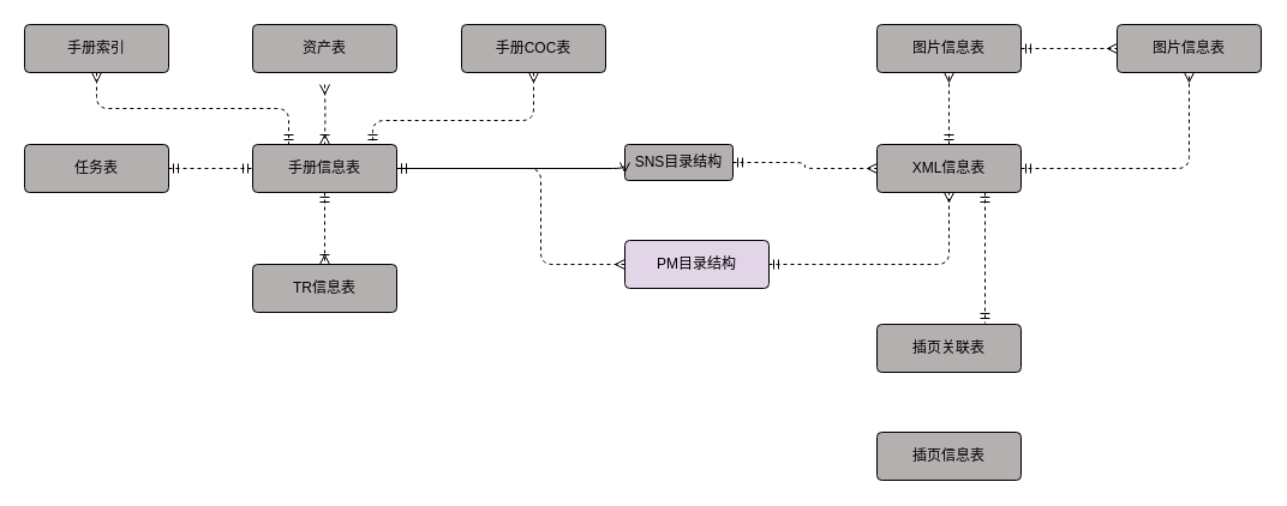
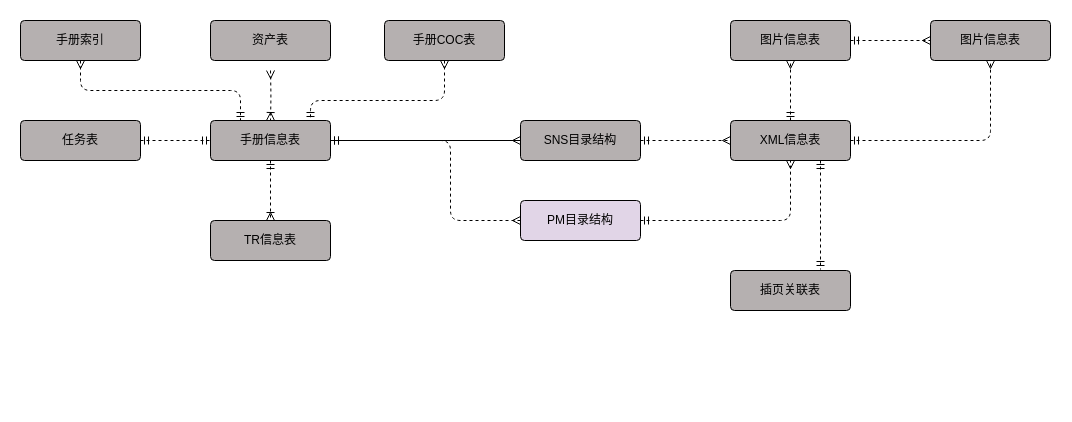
  <mxCell id="0" />
  <mxCell id="1" parent="0" />
  <mxCell id="2" value="手册信息表" style="rounded=1;arcSize=10;whiteSpace=wrap;html=1;align=center;fillColor=#b5b0b0;" vertex="1" parent="1"><mxGeometry x="210" y="120" width="120" height="40" as="geometry" /></mxCell>
  <mxCell id="3" value="资产表" style="rounded=1;arcSize=10;whiteSpace=wrap;html=1;align=center;fillColor=#b5b0b0;" vertex="1" parent="1"><mxGeometry x="210" y="20" width="120" height="40" as="geometry" /></mxCell>
  <mxCell id="4" value="手册索引" style="rounded=1;arcSize=10;whiteSpace=wrap;html=1;align=center;fillColor=#b5b0b0;" vertex="1" parent="1"><mxGeometry x="20" y="20" width="120" height="40" as="geometry" /></mxCell>
  <mxCell id="5" value="任务表" style="rounded=1;arcSize=10;whiteSpace=wrap;html=1;align=center;fillColor=#b5b0b0;" vertex="1" parent="1"><mxGeometry x="20" y="120" width="120" height="40" as="geometry" /></mxCell>
  <mxCell id="6" value="TR信息表" style="rounded=1;arcSize=10;whiteSpace=wrap;html=1;align=center;fillColor=#b5b0b0;" vertex="1" parent="1"><mxGeometry x="210" y="220" width="120" height="40" as="geometry" /></mxCell>
  <mxCell id="7" value="手册COC表" style="rounded=1;arcSize=10;whiteSpace=wrap;html=1;align=center;fillColor=#b5b0b0;" vertex="1" parent="1"><mxGeometry x="384" y="20" width="120" height="40" as="geometry" /></mxCell>
  <mxCell id="8" value="" style="edgeStyle=orthogonalEdgeStyle;html=1;endArrow=ERoneToMany;startArrow=ERmany;labelBackgroundColor=none;fontFamily=Verdana;fontSize=12;align=left;dashed=1;startFill=0;entryX=0.5;entryY=0;entryDx=0;entryDy=0;" edge="1" parent="1" target="2"><mxGeometry width="100" height="100" relative="1" as="geometry"><mxPoint x="270" y="70" as="sourcePoint" /><mxPoint x="220" y="0" as="targetPoint" /></mxGeometry></mxCell>
  <mxCell id="9" value="" style="edgeStyle=orthogonalEdgeStyle;html=1;endArrow=ERmandOne;startArrow=ERmany;labelBackgroundColor=none;fontFamily=Verdana;fontSize=12;align=left;exitX=0.5;exitY=1;dashed=1;exitDx=0;exitDy=0;startFill=0;entryX=0.25;entryY=0;entryDx=0;entryDy=0;endFill=0;" edge="1" parent="1" source="4" target="2"><mxGeometry width="100" height="100" relative="1" as="geometry"><mxPoint x="-127" y="-115" as="sourcePoint" /><mxPoint x="175" y="0" as="targetPoint" /></mxGeometry></mxCell>
  <mxCell id="10" value="" style="edgeStyle=orthogonalEdgeStyle;html=1;endArrow=ERmandOne;startArrow=ERmany;labelBackgroundColor=none;fontFamily=Verdana;fontSize=12;align=left;exitX=0.5;exitY=1;dashed=1;exitDx=0;exitDy=0;startFill=0;entryX=0.93;entryY=-0.071;entryDx=0;entryDy=0;entryPerimeter=0;endFill=0;" edge="1" parent="1" source="7"><mxGeometry width="100" height="100" relative="1" as="geometry"><mxPoint x="422.6" y="-151.45" as="sourcePoint" /><mxPoint x="310" y="120" as="targetPoint" /><Array as="points"><mxPoint x="444" y="100" /><mxPoint x="310" y="100" /></Array></mxGeometry></mxCell>
  <mxCell id="11" style="edgeStyle=orthogonalEdgeStyle;html=1;entryX=0;entryY=0.5;labelBackgroundColor=none;startArrow=ERmandOne;endArrow=ERmandOne;fontFamily=Verdana;fontSize=12;align=left;exitX=1;exitY=0.5;exitDx=0;exitDy=0;entryDx=0;entryDy=0;dashed=1;endFill=0;" edge="1" parent="1" source="5" target="2"><mxGeometry relative="1" as="geometry"><mxPoint x="30" y="25" as="sourcePoint" /><mxPoint x="130" y="25" as="targetPoint" /></mxGeometry></mxCell>
  <mxCell id="12" value="" style="edgeStyle=orthogonalEdgeStyle;html=1;endArrow=ERoneToMany;startArrow=ERmandOne;labelBackgroundColor=none;fontFamily=Verdana;fontSize=12;align=left;exitX=0.5;exitY=1;entryX=0.5;entryY=0;dashed=1;exitDx=0;exitDy=0;entryDx=0;entryDy=0;" edge="1" parent="1" source="2" target="6"><mxGeometry width="100" height="100" relative="1" as="geometry"><mxPoint x="220" y="50" as="sourcePoint" /><mxPoint x="220" y="150" as="targetPoint" /></mxGeometry></mxCell>
- <mxCell id="13" value="SNS目录结构" style="rounded=1;arcSize=10;whiteSpace=wrap;html=1;align=center;fillColor=#b5b0b0;" vertex="1" parent="1"><mxGeometry x="520" y="120" width="90" height="30" as="geometry" /></mxCell>
+ <mxCell id="13" value="SNS目录结构" style="rounded=1;arcSize=10;whiteSpace=wrap;html=1;align=center;fillColor=#b5b0b0;" vertex="1" parent="1"><mxGeometry x="520" y="120" width="120" height="40" as="geometry" /></mxCell>
  <mxCell id="14" value="PM目录结构" style="rounded=1;arcSize=10;whiteSpace=wrap;html=1;align=center;fillColor=#e1d5e7;" vertex="1" parent="1"><mxGeometry x="520" y="200" width="120" height="40" as="geometry" /></mxCell>
  <mxCell id="15" value="" style="edgeStyle=orthogonalEdgeStyle;html=1;endArrow=ERmandOne;startArrow=ERmany;labelBackgroundColor=none;fontFamily=Verdana;fontSize=12;align=left;exitX=0;exitY=0.5;dashed=0;exitDx=0;exitDy=0;startFill=0;entryX=1;entryY=0.5;entryDx=0;entryDy=0;endFill=0;" edge="1" parent="1" source="13" target="2"><mxGeometry width="100" height="100" relative="1" as="geometry"><mxPoint x="454" y="70" as="sourcePoint" /><mxPoint x="320" y="130" as="targetPoint" /><Array as="points"><mxPoint x="520" y="140" /></Array></mxGeometry></mxCell>
  <mxCell id="16" value="" style="edgeStyle=orthogonalEdgeStyle;html=1;endArrow=ERmandOne;startArrow=ERmany;labelBackgroundColor=none;fontFamily=Verdana;fontSize=12;align=left;dashed=1;startFill=0;entryX=1;entryY=0.5;entryDx=0;entryDy=0;endFill=0;" edge="1" parent="1" source="14" target="2"><mxGeometry width="100" height="100" relative="1" as="geometry"><mxPoint x="530" y="150" as="sourcePoint" /><mxPoint x="340" y="150" as="targetPoint" /><Array as="points"><mxPoint x="450" y="220" /><mxPoint x="450" y="140" /></Array></mxGeometry></mxCell>
  <mxCell id="17" value="XML信息表" style="rounded=1;arcSize=10;whiteSpace=wrap;html=1;align=center;fillColor=#b5b0b0;" vertex="1" parent="1"><mxGeometry x="730" y="120" width="120" height="40" as="geometry" /></mxCell>
  <mxCell id="18" value="" style="edgeStyle=orthogonalEdgeStyle;html=1;endArrow=ERmany;startArrow=ERmandOne;labelBackgroundColor=none;fontFamily=Verdana;fontSize=12;align=left;exitX=1;exitY=0.5;exitDx=0;exitDy=0;dashed=1;endFill=0;entryX=0;entryY=0.5;entryDx=0;entryDy=0;" edge="1" parent="1" source="13" target="17"><mxGeometry width="100" height="100" relative="1" as="geometry"><mxPoint x="630" y="-45" as="sourcePoint" /><mxPoint x="680" y="-45" as="targetPoint" /></mxGeometry></mxCell>
  <mxCell id="19" value="图片信息表" style="rounded=1;arcSize=10;whiteSpace=wrap;html=1;align=center;fillColor=#b5b0b0;" vertex="1" parent="1"><mxGeometry x="730" y="20" width="120" height="40" as="geometry" /></mxCell>
  <mxCell id="20" value="" style="edgeStyle=orthogonalEdgeStyle;html=1;endArrow=ERmany;startArrow=ERmandOne;labelBackgroundColor=none;fontFamily=Verdana;fontSize=12;align=left;exitX=0.5;exitY=0;exitDx=0;exitDy=0;dashed=1;endFill=0;" edge="1" parent="1" source="17" target="19"><mxGeometry width="100" height="100" relative="1" as="geometry"><mxPoint x="745" y="-80" as="sourcePoint" /><mxPoint x="745" y="-160" as="targetPoint" /></mxGeometry></mxCell>
  <mxCell id="21" value="图片信息表" style="rounded=1;arcSize=10;whiteSpace=wrap;html=1;align=center;fillColor=#b5b0b0;" vertex="1" parent="1"><mxGeometry x="930" y="20" width="120" height="40" as="geometry" /></mxCell>
  <mxCell id="22" value="" style="edgeStyle=orthogonalEdgeStyle;html=1;endArrow=ERmany;startArrow=ERmandOne;labelBackgroundColor=none;fontFamily=Verdana;fontSize=12;align=left;entryX=0;entryY=0.5;entryDx=0;entryDy=0;dashed=1;endFill=0;exitX=1;exitY=0.5;exitDx=0;exitDy=0;" edge="1" parent="1" source="19" target="21"><mxGeometry width="100" height="100" relative="1" as="geometry"><mxPoint x="810" y="-195" as="sourcePoint" /><mxPoint x="960" y="-195" as="targetPoint" /></mxGeometry></mxCell>
  <mxCell id="23" value="" style="edgeStyle=orthogonalEdgeStyle;html=1;endArrow=ERmany;startArrow=ERmandOne;labelBackgroundColor=none;fontFamily=Verdana;fontSize=12;align=left;entryX=0.5;entryY=1;entryDx=0;entryDy=0;dashed=1;endFill=0;exitX=1;exitY=0.5;exitDx=0;exitDy=0;" edge="1" parent="1" source="17" target="21"><mxGeometry width="100" height="100" relative="1" as="geometry"><mxPoint x="860" y="50" as="sourcePoint" /><mxPoint x="940" y="50" as="targetPoint" /></mxGeometry></mxCell>
  <mxCell id="24" value="插页关联表" style="rounded=1;arcSize=10;whiteSpace=wrap;html=1;align=center;fillColor=#b5b0b0;" vertex="1" parent="1"><mxGeometry x="730" y="270" width="120" height="40" as="geometry" /></mxCell>
  <mxCell id="25" value="" style="edgeStyle=orthogonalEdgeStyle;html=1;endArrow=ERmany;startArrow=ERmandOne;labelBackgroundColor=none;fontFamily=Verdana;fontSize=12;align=left;exitX=1;exitY=0.5;exitDx=0;exitDy=0;dashed=1;endFill=0;entryX=0.5;entryY=1;entryDx=0;entryDy=0;" edge="1" parent="1" source="14" target="17"><mxGeometry width="100" height="100" relative="1" as="geometry"><mxPoint x="650" y="150" as="sourcePoint" /><mxPoint x="740" y="150" as="targetPoint" /></mxGeometry></mxCell>
  <mxCell id="26" value="" style="edgeStyle=orthogonalEdgeStyle;html=1;endArrow=ERmandOne;startArrow=ERmandOne;labelBackgroundColor=none;fontFamily=Verdana;fontSize=12;align=left;endFill=0;dashed=1;exitX=0.75;exitY=1;exitDx=0;exitDy=0;" edge="1" parent="1" source="17"><mxGeometry width="100" height="100" relative="1" as="geometry"><mxPoint x="810" y="-45" as="sourcePoint" /><mxPoint x="820" y="269" as="targetPoint" /><Array as="points"><mxPoint x="820" y="269" /></Array></mxGeometry></mxCell>
- <mxCell id="27" value="插页信息表" style="rounded=1;arcSize=10;whiteSpace=wrap;html=1;align=center;fillColor=#b5b0b0;" vertex="1" parent="1"><mxGeometry x="730" y="360" width="120" height="40" as="geometry" /></mxCell>
